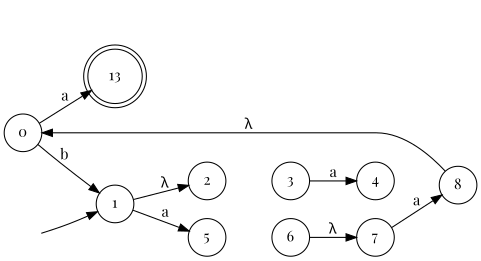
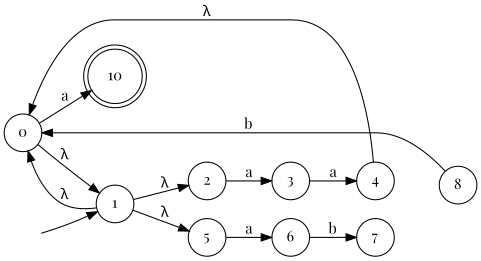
  digraph {
    fontname="Playfair Display"
    rankdir=LR
    node [fontname="Playfair Display" margin=0 shape=circle]
    edge [fontname="Playfair Display"]
-   10 [shape=doublecircle label=13]
+   10 [shape=doublecircle]
    " " [color=white]
    1
    2
    5
    n6 [label=0]
    3
    6
    4
    7
    8
    " " -> 1
    1 -> 2 [label="λ"]
-   1 -> 5 [label=a]
+   1 -> 5 [label="λ"]
+   1 -> n6 [label="λ"]
+   2 -> 3 [label=a]
+   5 -> 6 [label=a]
    n6 -> 10 [label=a]
-   n6 -> 1 [label=b]
+   n6 -> 1 [label="λ"]
    3 -> 4 [label=a]
-   6 -> 7 [label="λ"]
-   7 -> 8 [label=a]
-   8 -> n6 [label="λ"]
+   6 -> 7 [label=b]
+   4 -> n6 [label="λ"]
+   8 -> n6 [label=b]
  }
